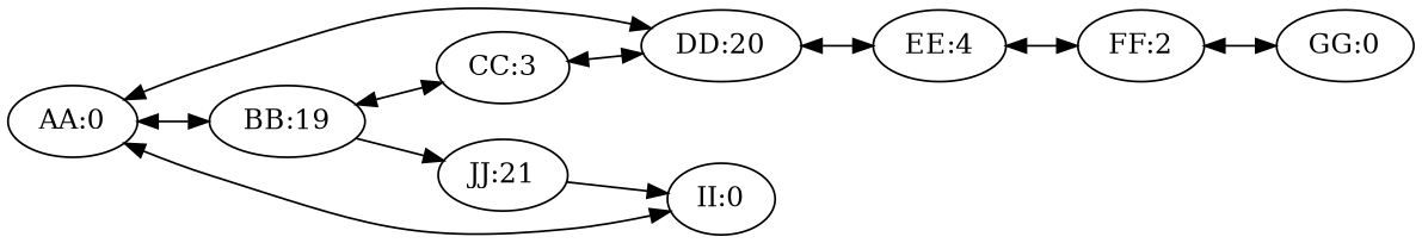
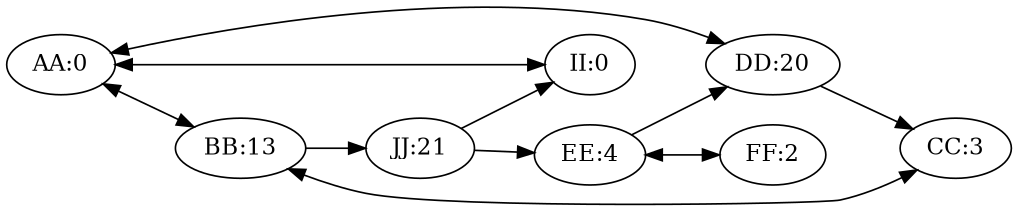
  digraph {
    concentrate=true
    rankdir=LR
    n1 [label="AA:0"]
-   n2 [label="BB:19"]
+   n2 [label="BB:13"]
    n3 [label="DD:20"]
    n4 [label="II:0"]
    n5 [label="CC:3"]
    n6 [label="JJ:21"]
    n7 [label="EE:4"]
    n8 [label="FF:2"]
-   n9 [label="GG:0"]
    n1 -> n2
    n1 -> n3
    n1 -> n4
    n2 -> n1
    n2 -> n5
    n2 -> n6
    n3 -> n1
    n3 -> n5
-   n3 -> n7
+   n6 -> n7
    n4 -> n1
    n5 -> n2
-   n5 -> n3
    n6 -> n4
    n7 -> n3
    n7 -> n8
    n8 -> n7
-   n8 -> n9
-   n9 -> n8
  }
